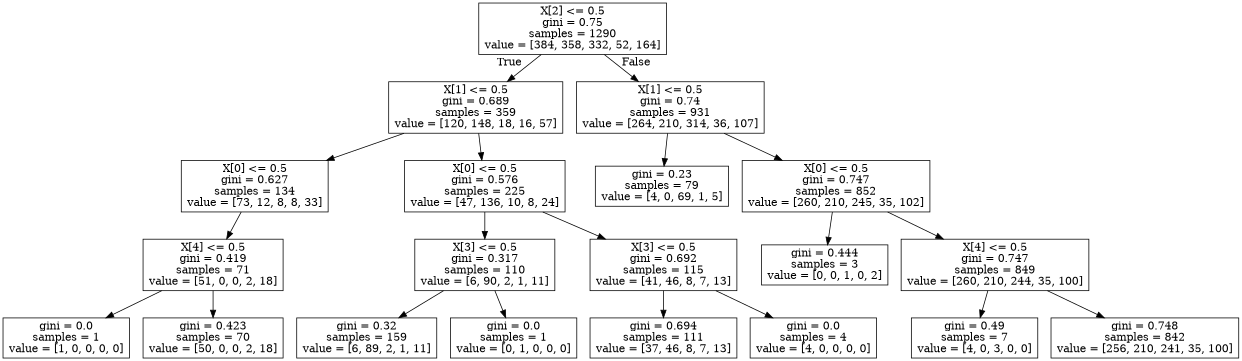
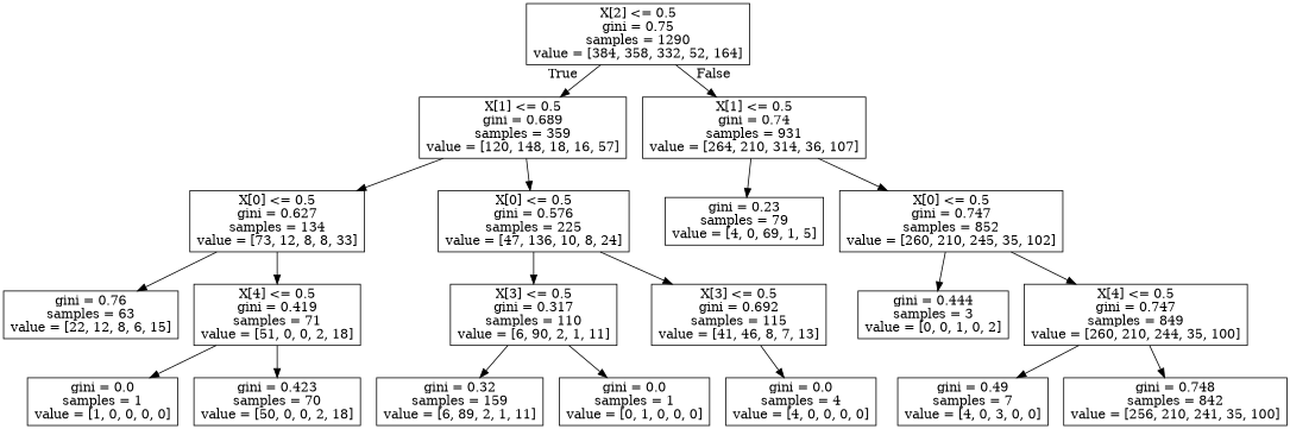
  digraph {
    node [shape=box]
    n1 [label="X[2] <= 0.5\ngini = 0.75\nsamples = 1290\nvalue = [384, 358, 332, 52, 164]"]
    n2 [label="X[1] <= 0.5\ngini = 0.689\nsamples = 359\nvalue = [120, 148, 18, 16, 57]"]
    n3 [label="X[1] <= 0.5\ngini = 0.74\nsamples = 931\nvalue = [264, 210, 314, 36, 107]"]
    n4 [label="X[0] <= 0.5\ngini = 0.627\nsamples = 134\nvalue = [73, 12, 8, 8, 33]"]
    n5 [label="X[0] <= 0.5\ngini = 0.576\nsamples = 225\nvalue = [47, 136, 10, 8, 24]"]
    n6 [label="gini = 0.23\nsamples = 79\nvalue = [4, 0, 69, 1, 5]"]
    n7 [label="X[0] <= 0.5\ngini = 0.747\nsamples = 852\nvalue = [260, 210, 245, 35, 102]"]
+   n8 [label="gini = 0.76\nsamples = 63\nvalue = [22, 12, 8, 6, 15]"]
    n9 [label="X[4] <= 0.5\ngini = 0.419\nsamples = 71\nvalue = [51, 0, 0, 2, 18]"]
    n10 [label="X[3] <= 0.5\ngini = 0.317\nsamples = 110\nvalue = [6, 90, 2, 1, 11]"]
    n11 [label="X[3] <= 0.5\ngini = 0.692\nsamples = 115\nvalue = [41, 46, 8, 7, 13]"]
    n12 [label="gini = 0.0\nsamples = 1\nvalue = [1, 0, 0, 0, 0]"]
    n13 [label="gini = 0.423\nsamples = 70\nvalue = [50, 0, 0, 2, 18]"]
    n14 [label="gini = 0.32\nsamples = 159\nvalue = [6, 89, 2, 1, 11]"]
    n15 [label="gini = 0.0\nsamples = 1\nvalue = [0, 1, 0, 0, 0]"]
-   n16 [label="gini = 0.694\nsamples = 111\nvalue = [37, 46, 8, 7, 13]"]
    n17 [label="gini = 0.0\nsamples = 4\nvalue = [4, 0, 0, 0, 0]"]
    n18 [label="gini = 0.444\nsamples = 3\nvalue = [0, 0, 1, 0, 2]"]
    n19 [label="X[4] <= 0.5\ngini = 0.747\nsamples = 849\nvalue = [260, 210, 244, 35, 100]"]
    n20 [label="gini = 0.49\nsamples = 7\nvalue = [4, 0, 3, 0, 0]"]
    n21 [label="gini = 0.748\nsamples = 842\nvalue = [256, 210, 241, 35, 100]"]
    n1 -> n2 [headlabel=True labelangle=45 labeldistance=2.5]
    n1 -> n3 [headlabel=False labelangle=-45 labeldistance=2.5]
    n2 -> n4
    n2 -> n5
    n3 -> n6
    n3 -> n7
+   n4 -> n8
    n4 -> n9
    n5 -> n10
    n5 -> n11
    n7 -> n18
    n7 -> n19
    n9 -> n12
    n9 -> n13
    n10 -> n14
    n10 -> n15
-   n11 -> n16
    n11 -> n17
    n19 -> n20
    n19 -> n21
  }
